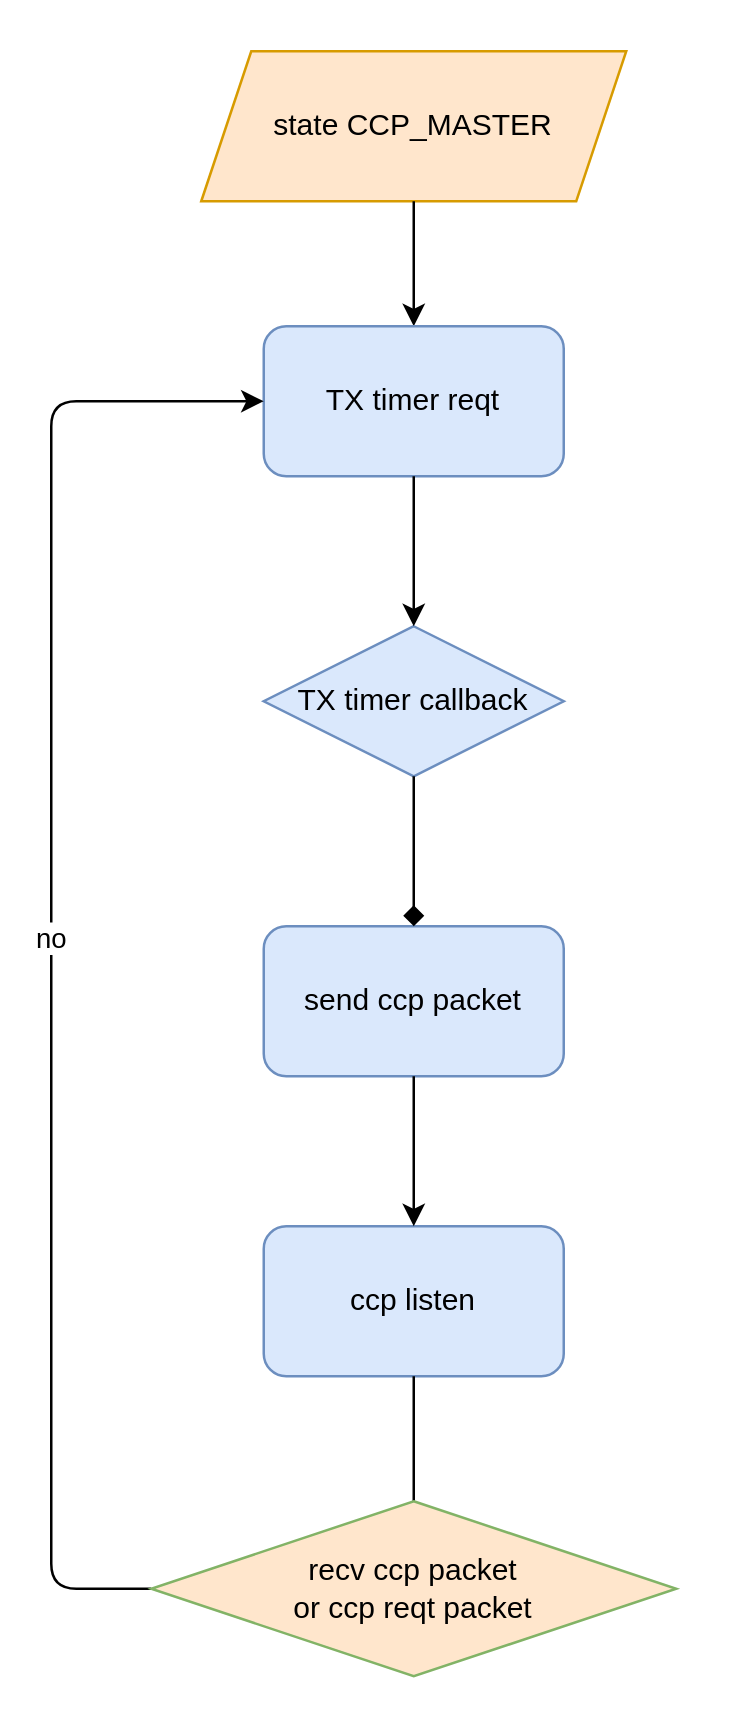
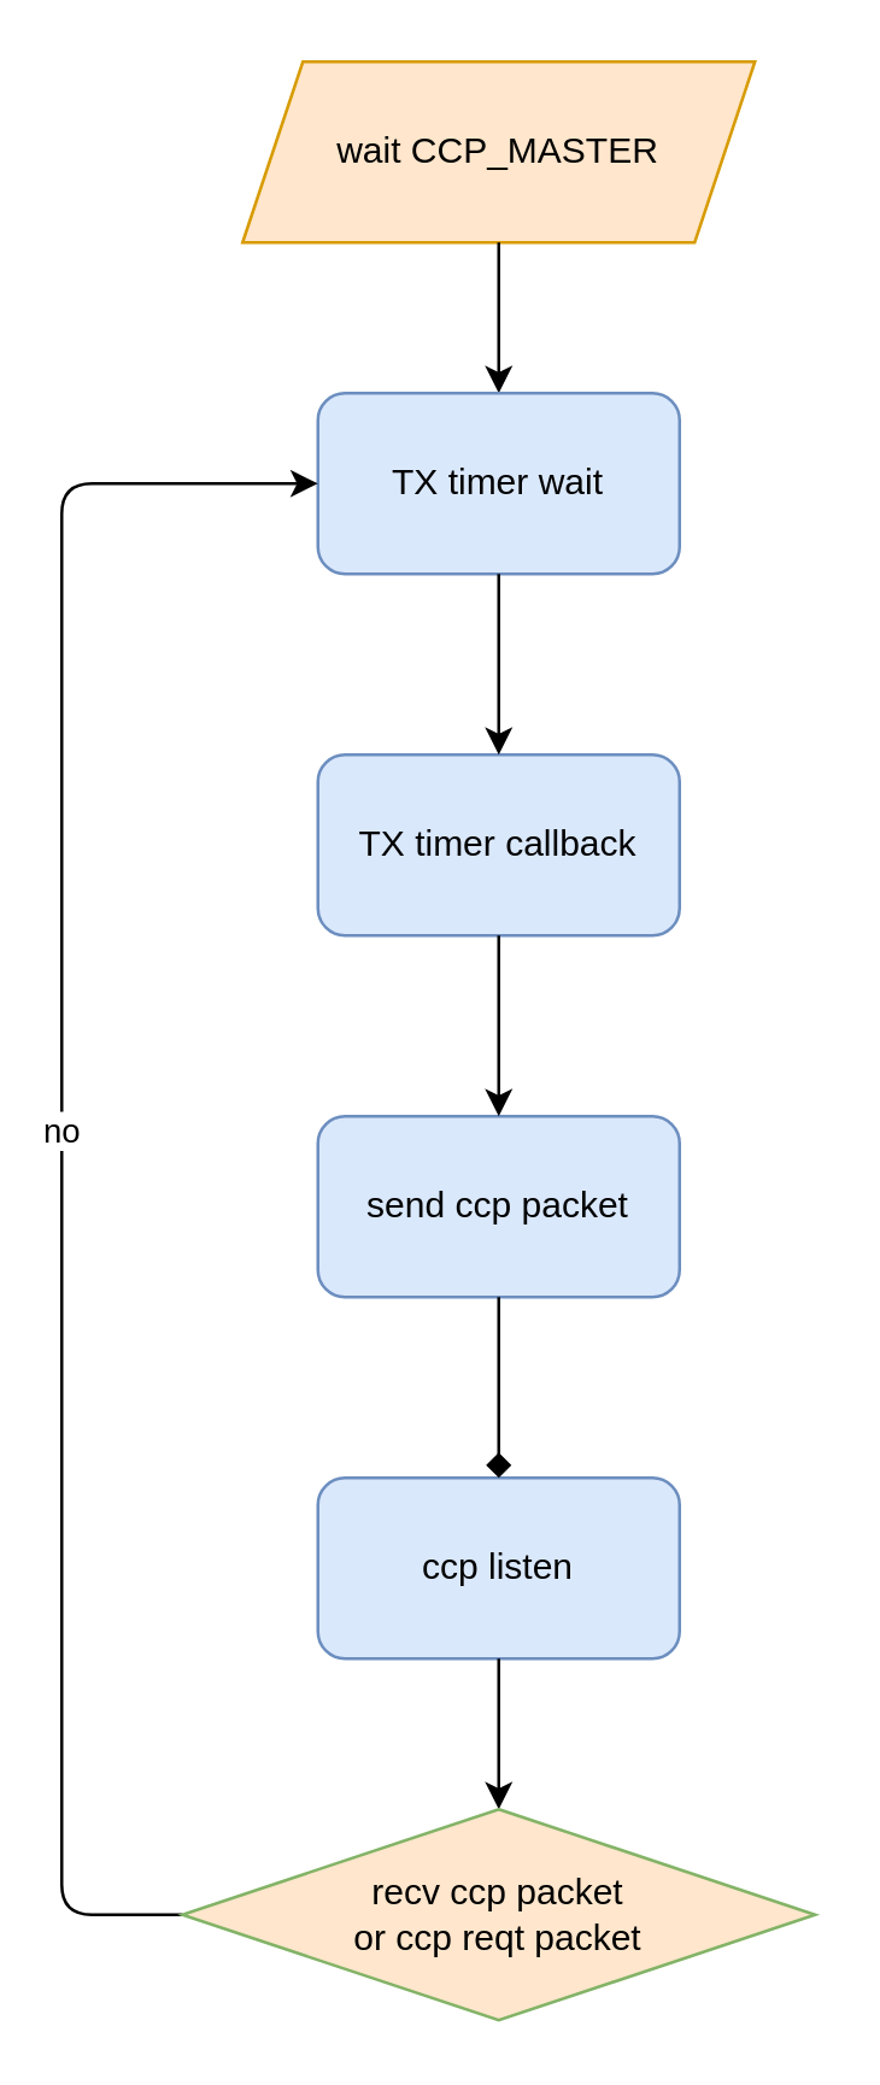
  <mxCell id="0" />
  <mxCell id="1" parent="0" />
- <mxCell id="2" value="&lt;span&gt;state CCP_MASTER&lt;/span&gt;&lt;span&gt;&lt;br&gt;&lt;/span&gt;" style="shape=parallelogram;perimeter=parallelogramPerimeter;whiteSpace=wrap;html=1;fixedSize=1;fillColor=#ffe6cc;strokeColor=#d79b00;" parent="1" vertex="1"><mxGeometry x="80" y="20" width="170" height="60" as="geometry" /></mxCell>
- <mxCell id="3" value="&lt;span&gt;TX timer callback&lt;/span&gt;" style="rhombus;whiteSpace=wrap;html=1;fillColor=#dae8fc;strokeColor=#6c8ebf;" parent="1" vertex="1"><mxGeometry x="105" y="250" width="120" height="60" as="geometry" /></mxCell>
+ <mxCell id="2" value="&lt;span&gt;wait CCP_MASTER&lt;/span&gt;&lt;span&gt;&lt;br&gt;&lt;/span&gt;" style="shape=parallelogram;perimeter=parallelogramPerimeter;whiteSpace=wrap;html=1;fixedSize=1;fillColor=#ffe6cc;strokeColor=#d79b00;" parent="1" vertex="1"><mxGeometry x="80" y="20" width="170" height="60" as="geometry" /></mxCell>
+ <mxCell id="3" value="&lt;span&gt;TX timer callback&lt;/span&gt;" style="rounded=1;whiteSpace=wrap;html=1;fillColor=#dae8fc;strokeColor=#6c8ebf;" parent="1" vertex="1"><mxGeometry x="105" y="250" width="120" height="60" as="geometry" /></mxCell>
  <mxCell id="4" value="" style="endArrow=classic;html=1;exitX=0.5;exitY=1;exitDx=0;exitDy=0;entryX=0.5;entryY=0;entryDx=0;entryDy=0;" parent="1" source="2" target="7" edge="1"><mxGeometry width="50" height="50" relative="1" as="geometry"><mxPoint x="410" y="360" as="sourcePoint" /><mxPoint x="165" y="130" as="targetPoint" /></mxGeometry></mxCell>
  <mxCell id="5" value="send ccp packet" style="rounded=1;whiteSpace=wrap;html=1;fillColor=#dae8fc;strokeColor=#6c8ebf;" parent="1" vertex="1"><mxGeometry x="105" y="370" width="120" height="60" as="geometry" /></mxCell>
  <mxCell id="6" value="ccp listen" style="rounded=1;whiteSpace=wrap;html=1;fillColor=#dae8fc;strokeColor=#6c8ebf;" parent="1" vertex="1"><mxGeometry x="105" y="490" width="120" height="60" as="geometry" /></mxCell>
- <mxCell id="7" value="&lt;span&gt;TX timer reqt&lt;/span&gt;" style="rounded=1;whiteSpace=wrap;html=1;fillColor=#dae8fc;strokeColor=#6c8ebf;" parent="1" vertex="1"><mxGeometry x="105" y="130" width="120" height="60" as="geometry" /></mxCell>
+ <mxCell id="7" value="&lt;span&gt;TX timer wait&lt;/span&gt;" style="rounded=1;whiteSpace=wrap;html=1;fillColor=#dae8fc;strokeColor=#6c8ebf;" parent="1" vertex="1"><mxGeometry x="105" y="130" width="120" height="60" as="geometry" /></mxCell>
  <mxCell id="8" value="" style="endArrow=classic;html=1;exitX=0.5;exitY=1;exitDx=0;exitDy=0;entryX=0.5;entryY=0;entryDx=0;entryDy=0;" parent="1" source="7" target="3" edge="1"><mxGeometry width="50" height="50" relative="1" as="geometry"><mxPoint x="360" y="380" as="sourcePoint" /><mxPoint x="410" y="330" as="targetPoint" /></mxGeometry></mxCell>
- <mxCell id="9" value="" style="endArrow=diamond;html=1;exitX=0.5;exitY=1;exitDx=0;exitDy=0;entryX=0.5;entryY=0;entryDx=0;entryDy=0;" parent="1" source="3" target="5" edge="1"><mxGeometry width="50" height="50" relative="1" as="geometry"><mxPoint x="360" y="380" as="sourcePoint" /><mxPoint x="410" y="330" as="targetPoint" /></mxGeometry></mxCell>
- <mxCell id="10" value="" style="endArrow=classic;html=1;exitX=0.5;exitY=1;exitDx=0;exitDy=0;entryX=0.5;entryY=0;entryDx=0;entryDy=0;" parent="1" source="5" target="6" edge="1"><mxGeometry width="50" height="50" relative="1" as="geometry"><mxPoint x="320" y="410" as="sourcePoint" /><mxPoint x="370" y="360" as="targetPoint" /></mxGeometry></mxCell>
- <mxCell id="11" value="" style="endArrow=none;html=1;exitX=0.5;exitY=1;exitDx=0;exitDy=0;entryX=0.5;entryY=0;entryDx=0;entryDy=0;" parent="1" source="6" target="13" edge="1"><mxGeometry width="50" height="50" relative="1" as="geometry"><mxPoint x="320" y="410" as="sourcePoint" /><mxPoint x="165" y="600" as="targetPoint" /></mxGeometry></mxCell>
+ <mxCell id="9" value="" style="endArrow=classic;html=1;exitX=0.5;exitY=1;exitDx=0;exitDy=0;entryX=0.5;entryY=0;entryDx=0;entryDy=0;" parent="1" source="3" target="5" edge="1"><mxGeometry width="50" height="50" relative="1" as="geometry"><mxPoint x="360" y="380" as="sourcePoint" /><mxPoint x="410" y="330" as="targetPoint" /></mxGeometry></mxCell>
+ <mxCell id="10" value="" style="endArrow=diamond;html=1;exitX=0.5;exitY=1;exitDx=0;exitDy=0;entryX=0.5;entryY=0;entryDx=0;entryDy=0;" parent="1" source="5" target="6" edge="1"><mxGeometry width="50" height="50" relative="1" as="geometry"><mxPoint x="320" y="410" as="sourcePoint" /><mxPoint x="370" y="360" as="targetPoint" /></mxGeometry></mxCell>
+ <mxCell id="11" value="" style="endArrow=classic;html=1;exitX=0.5;exitY=1;exitDx=0;exitDy=0;entryX=0.5;entryY=0;entryDx=0;entryDy=0;" parent="1" source="6" target="13" edge="1"><mxGeometry width="50" height="50" relative="1" as="geometry"><mxPoint x="320" y="410" as="sourcePoint" /><mxPoint x="165" y="600" as="targetPoint" /></mxGeometry></mxCell>
  <mxCell id="12" value="no" style="endArrow=classic;html=1;exitX=0;exitY=0.5;exitDx=0;exitDy=0;entryX=0;entryY=0.5;entryDx=0;entryDy=0;" parent="1" source="13" target="7" edge="1"><mxGeometry width="50" height="50" relative="1" as="geometry"><mxPoint x="80" y="640" as="sourcePoint" /><mxPoint x="70" y="190" as="targetPoint" /><Array as="points"><mxPoint x="20" y="635" /><mxPoint x="20" y="160" /></Array></mxGeometry></mxCell>
  <mxCell id="13" value="recv ccp packet&lt;br&gt;or ccp reqt packet" style="rhombus;whiteSpace=wrap;html=1;fillColor=#ffe6cc;strokeColor=#82b366;" vertex="1" parent="1"><mxGeometry x="60" y="600" width="210" height="70" as="geometry" /></mxCell>
